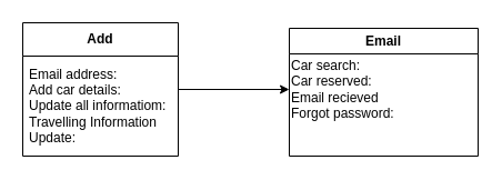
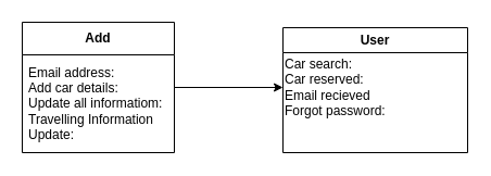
  <mxCell id="0" />
  <mxCell id="1" parent="0" />
  <mxCell id="2" value="&lt;b&gt;Add&lt;/b&gt;" style="swimlane;fontStyle=0;childLayout=stackLayout;horizontal=1;startSize=30;horizontalStack=0;resizeParent=1;resizeParentMax=0;resizeLast=0;collapsible=1;marginBottom=0;whiteSpace=wrap;html=1;" parent="1" vertex="1"><mxGeometry x="20" y="20" width="140" height="120" as="geometry" /></mxCell>
  <mxCell id="3" value="Email address:&amp;nbsp;&lt;br&gt;Add car details:&lt;br&gt;Update all informatiom:&lt;br&gt;Travelling Information Update:" style="text;strokeColor=none;fillColor=none;align=left;verticalAlign=middle;spacingLeft=4;spacingRight=4;overflow=hidden;points=[[0,0.5],[1,0.5]];portConstraint=eastwest;rotatable=0;whiteSpace=wrap;html=1;" parent="2" vertex="1"><mxGeometry y="30" width="140" height="90" as="geometry" /></mxCell>
- <mxCell id="4" value="Email" style="swimlane;whiteSpace=wrap;html=1;" parent="1" vertex="1"><mxGeometry x="260" y="25" width="170" height="115" as="geometry" /></mxCell>
+ <mxCell id="4" value="User" style="swimlane;whiteSpace=wrap;html=1;" parent="1" vertex="1"><mxGeometry x="260" y="25" width="170" height="115" as="geometry" /></mxCell>
  <mxCell id="5" value="Car search:&lt;br&gt;Car reserved:&lt;br&gt;Email recieved&lt;br&gt;Forgot password:" style="text;html=1;align=left;verticalAlign=middle;resizable=0;points=[];autosize=1;strokeColor=none;fillColor=none;" parent="4" vertex="1"><mxGeometry y="20" width="120" height="70" as="geometry" /></mxCell>
  <mxCell id="6" value="" style="endArrow=classic;html=1;rounded=0;" edge="1" parent="1"><mxGeometry width="50" height="50" relative="1" as="geometry"><mxPoint x="160" y="80" as="sourcePoint" /><mxPoint x="260" y="80" as="targetPoint" /></mxGeometry></mxCell>
